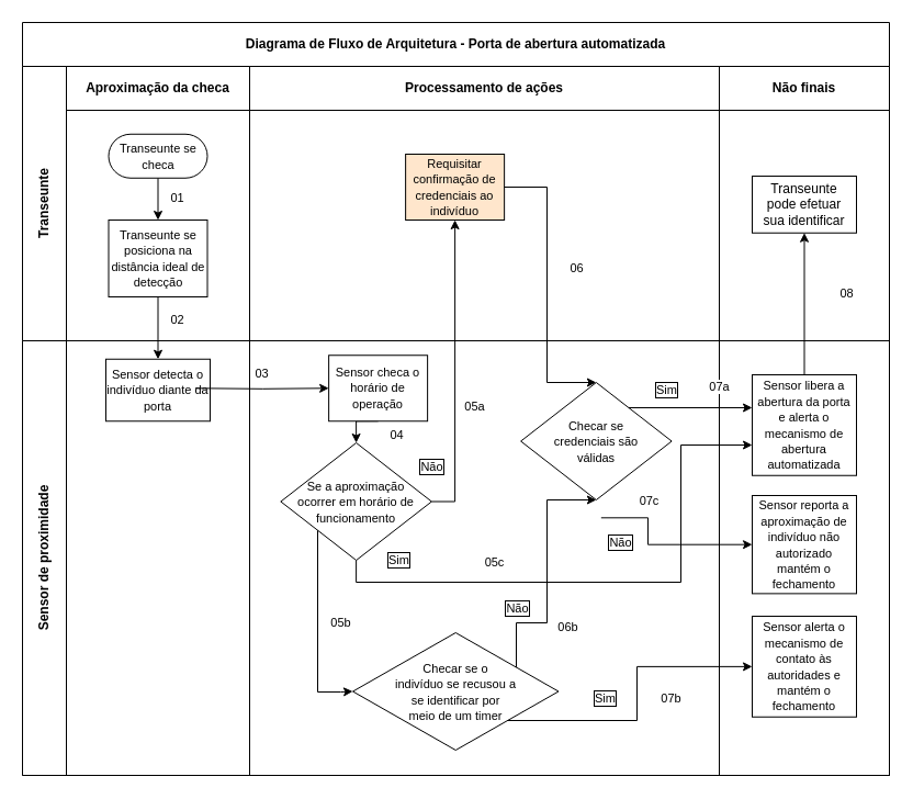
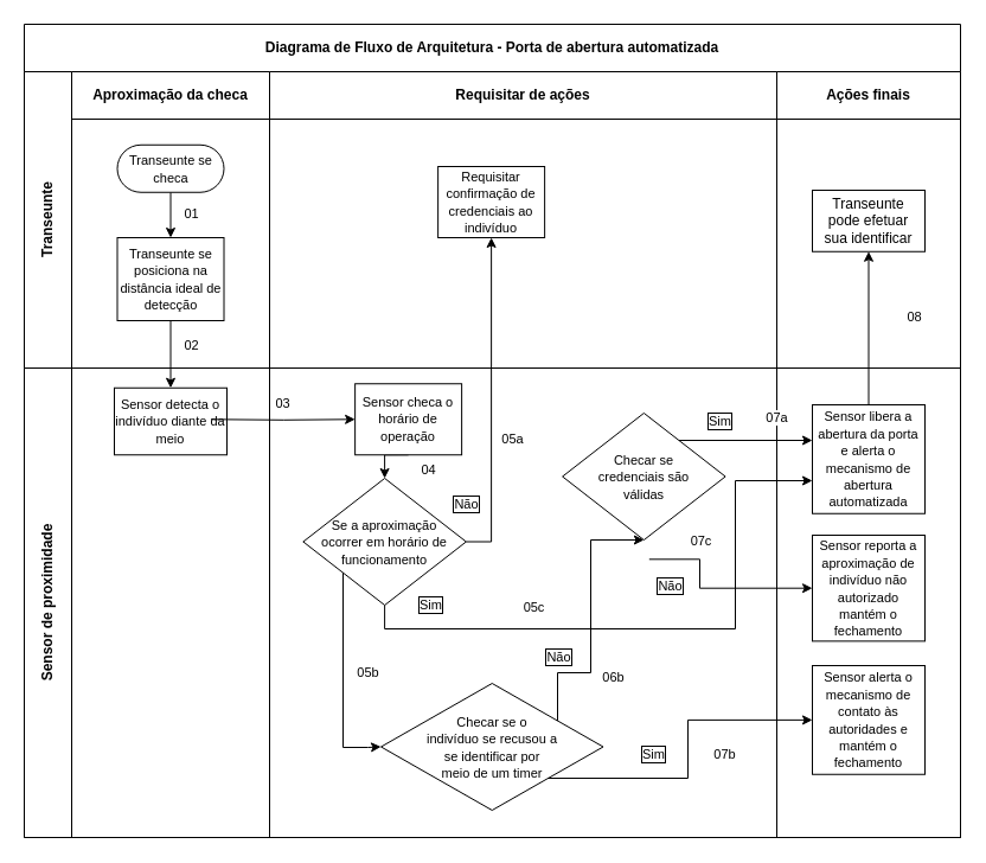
  <mxCell id="0" />
  <mxCell id="1" parent="0" />
  <mxCell id="2" value="Diagrama de Fluxo de Arquitetura - Porta de abertura automatizada" style="shape=table;childLayout=tableLayout;rowLines=0;columnLines=0;startSize=40;html=1;whiteSpace=wrap;collapsible=0;recursiveResize=0;expand=0;fontStyle=1" parent="1" vertex="1"><mxGeometry x="20" y="20" width="790" height="686" as="geometry" /></mxCell>
  <mxCell id="3" value="&lt;div&gt;Transeunte&lt;/div&gt;" style="swimlane;horizontal=0;points=[[0,0.5],[1,0.5]];portConstraint=eastwest;startSize=40;html=1;whiteSpace=wrap;collapsible=0;recursiveResize=0;expand=0;" parent="2" vertex="1"><mxGeometry y="40" width="790" height="250" as="geometry" /></mxCell>
  <mxCell id="4" value="Aproximação da checa" style="swimlane;connectable=0;startSize=40;html=1;whiteSpace=wrap;collapsible=0;recursiveResize=0;expand=0;" parent="3" vertex="1"><mxGeometry x="40" width="167" height="250" as="geometry" /></mxCell>
  <mxCell id="5" style="edgeStyle=orthogonalEdgeStyle;rounded=0;orthogonalLoop=1;jettySize=auto;html=1;exitX=0.5;exitY=1;exitDx=0;exitDy=0;entryX=0.5;entryY=0;entryDx=0;entryDy=0;" edge="1" parent="4" source="7" target="8"><mxGeometry relative="1" as="geometry" /></mxCell>
  <mxCell id="6" value="01" style="edgeLabel;html=1;align=center;verticalAlign=middle;resizable=0;points=[];" vertex="1" connectable="0" parent="5"><mxGeometry x="-0.229" y="1" relative="1" as="geometry"><mxPoint x="15.5" y="3.03" as="offset" /></mxGeometry></mxCell>
  <mxCell id="7" value="&lt;font style=&quot;font-size: 11px&quot;&gt;Transeunte se checa&lt;/font&gt;" style="rounded=1;whiteSpace=wrap;html=1;arcSize=50;" vertex="1" parent="4"><mxGeometry x="38.5" y="61.75" width="90" height="40" as="geometry" /></mxCell>
  <mxCell id="8" value="&lt;font style=&quot;font-size: 11px&quot;&gt;Transeunte se posiciona na distância ideal de detecção&lt;/font&gt;" style="rounded=0;whiteSpace=wrap;html=1;" vertex="1" parent="4"><mxGeometry x="38.5" y="140" width="90" height="70" as="geometry" /></mxCell>
- <mxCell id="9" value="Processamento de ações" style="swimlane;connectable=0;startSize=40;html=1;whiteSpace=wrap;collapsible=0;recursiveResize=0;expand=0;" parent="3" vertex="1"><mxGeometry x="207" width="428" height="250" as="geometry" /></mxCell>
- <mxCell id="10" value="&lt;font style=&quot;font-size: 11px&quot;&gt;Requisitar confirmação de credenciais ao indivíduo&lt;/font&gt;" style="rounded=0;whiteSpace=wrap;html=1;fillColor=#ffe6cc;" vertex="1" parent="9"><mxGeometry x="142.12" y="80" width="90" height="60" as="geometry" /></mxCell>
- <mxCell id="11" value="Não finais" style="swimlane;connectable=0;startSize=40;html=1;whiteSpace=wrap;collapsible=0;recursiveResize=0;expand=0;" parent="3" vertex="1"><mxGeometry x="635" width="155" height="250" as="geometry" /></mxCell>
+ <mxCell id="9" value="Requisitar de ações" style="swimlane;connectable=0;startSize=40;html=1;whiteSpace=wrap;collapsible=0;recursiveResize=0;expand=0;" parent="3" vertex="1"><mxGeometry x="207" width="428" height="250" as="geometry" /></mxCell>
+ <mxCell id="10" value="&lt;font style=&quot;font-size: 11px&quot;&gt;Requisitar confirmação de credenciais ao indivíduo&lt;/font&gt;" style="rounded=0;whiteSpace=wrap;html=1;" vertex="1" parent="9"><mxGeometry x="142.12" y="80" width="90" height="60" as="geometry" /></mxCell>
+ <mxCell id="11" value="Ações finais" style="swimlane;connectable=0;startSize=40;html=1;whiteSpace=wrap;collapsible=0;recursiveResize=0;expand=0;" parent="3" vertex="1"><mxGeometry x="635" width="155" height="250" as="geometry" /></mxCell>
  <mxCell id="12" value="&lt;div&gt;Transeunte&lt;/div&gt;&lt;div&gt; pode efetuar&lt;/div&gt;&lt;div&gt; sua identificar&lt;/div&gt;" style="rounded=0;whiteSpace=wrap;html=1;" vertex="1" parent="11"><mxGeometry x="30" y="100" width="95" height="51.75" as="geometry" /></mxCell>
  <mxCell id="13" value="&lt;div&gt;Sensor de proximidade&lt;/div&gt;" style="swimlane;horizontal=0;points=[[0,0.5],[1,0.5]];portConstraint=eastwest;startSize=40;html=1;whiteSpace=wrap;collapsible=0;recursiveResize=0;expand=0;" parent="2" vertex="1"><mxGeometry y="290" width="790" height="396" as="geometry" /></mxCell>
  <mxCell id="14" value="" style="swimlane;connectable=0;startSize=0;html=1;whiteSpace=wrap;collapsible=0;recursiveResize=0;expand=0;" parent="13" vertex="1"><mxGeometry x="40" width="167" height="396" as="geometry" /></mxCell>
- <mxCell id="15" value="&lt;font style=&quot;font-size: 11px&quot;&gt;Sensor detecta o indivíduo diante da porta&lt;/font&gt;" style="rounded=0;whiteSpace=wrap;html=1;" vertex="1" parent="14"><mxGeometry x="36" y="16.75" width="95" height="56.5" as="geometry" /></mxCell>
+ <mxCell id="15" value="&lt;font style=&quot;font-size: 11px&quot;&gt;Sensor detecta o indivíduo diante da meio&lt;/font&gt;" style="rounded=0;whiteSpace=wrap;html=1;" vertex="1" parent="14"><mxGeometry x="36" y="16.75" width="95" height="56.5" as="geometry" /></mxCell>
  <mxCell id="16" value="" style="swimlane;connectable=0;startSize=0;html=1;whiteSpace=wrap;collapsible=0;recursiveResize=0;expand=0;" parent="13" vertex="1"><mxGeometry x="207" width="428" height="396" as="geometry" /></mxCell>
  <mxCell id="17" style="edgeStyle=orthogonalEdgeStyle;rounded=0;orthogonalLoop=1;jettySize=auto;html=1;exitX=0.5;exitY=1;exitDx=0;exitDy=0;entryX=0.5;entryY=0;entryDx=0;entryDy=0;" edge="1" parent="16" source="21" target="29"><mxGeometry relative="1" as="geometry" /></mxCell>
  <mxCell id="18" value="04" style="edgeLabel;html=1;align=center;verticalAlign=middle;resizable=0;points=[];" vertex="1" connectable="0" parent="17"><mxGeometry x="-0.567" relative="1" as="geometry"><mxPoint x="25" y="12.56" as="offset" /></mxGeometry></mxCell>
  <mxCell id="19" style="edgeStyle=orthogonalEdgeStyle;rounded=0;orthogonalLoop=1;jettySize=auto;html=1;exitX=0;exitY=0.5;exitDx=0;exitDy=0;entryX=0;entryY=0.5;entryDx=0;entryDy=0;" edge="1" parent="16" source="29" target="33"><mxGeometry relative="1" as="geometry"><Array as="points"><mxPoint x="62" y="146" /><mxPoint x="62" y="320" /><mxPoint x="83" y="320" /></Array></mxGeometry></mxCell>
  <mxCell id="20" value="05b" style="edgeLabel;html=1;align=center;verticalAlign=middle;resizable=0;points=[];" vertex="1" connectable="0" parent="19"><mxGeometry x="0.202" relative="1" as="geometry"><mxPoint x="20" as="offset" /></mxGeometry></mxCell>
  <mxCell id="21" value="&lt;font style=&quot;font-size: 11px&quot;&gt;Sensor checa o horário de operação&lt;/font&gt;" style="rounded=0;whiteSpace=wrap;html=1;" parent="16" vertex="1"><mxGeometry x="72.12" y="13.25" width="90" height="60" as="geometry" /></mxCell>
  <mxCell id="22" style="edgeStyle=orthogonalEdgeStyle;rounded=0;orthogonalLoop=1;jettySize=auto;html=1;entryX=0.5;entryY=1;entryDx=0;entryDy=0;" edge="1" parent="16" source="33" target="28"><mxGeometry relative="1" as="geometry"><Array as="points"><mxPoint x="243" y="257" /><mxPoint x="271" y="257" /></Array></mxGeometry></mxCell>
  <mxCell id="23" value="Não" style="edgeLabel;html=1;align=center;verticalAlign=middle;resizable=0;points=[];labelBorderColor=#000000;" vertex="1" connectable="0" parent="22"><mxGeometry x="-0.368" relative="1" as="geometry"><mxPoint x="-27.89" y="-10.64" as="offset" /></mxGeometry></mxCell>
  <mxCell id="24" value="06b" style="edgeLabel;html=1;align=center;verticalAlign=middle;resizable=0;points=[];" vertex="1" connectable="0" parent="22"><mxGeometry x="-0.163" relative="1" as="geometry"><mxPoint x="18.07" y="28.97" as="offset" /></mxGeometry></mxCell>
  <mxCell id="25" style="edgeStyle=orthogonalEdgeStyle;rounded=0;orthogonalLoop=1;jettySize=auto;html=1;entryX=0;entryY=0.5;entryDx=0;entryDy=0;" edge="1" parent="16" target="36"><mxGeometry relative="1" as="geometry"><mxPoint x="320.319" y="161.32" as="sourcePoint" /><mxPoint x="399.62" y="161.295" as="targetPoint" /><Array as="points"><mxPoint x="363" y="161" /><mxPoint x="363" y="186" /></Array></mxGeometry></mxCell>
  <mxCell id="26" value="Não" style="edgeLabel;html=1;align=center;verticalAlign=middle;resizable=0;points=[];labelBorderColor=#000000;" vertex="1" connectable="0" parent="25"><mxGeometry x="-0.415" y="-1" relative="1" as="geometry"><mxPoint x="-24.65" y="17.68" as="offset" /></mxGeometry></mxCell>
  <mxCell id="27" value="07c" style="edgeLabel;html=1;align=center;verticalAlign=middle;resizable=0;points=[];" vertex="1" connectable="0" parent="25"><mxGeometry x="-0.334" y="-1" relative="1" as="geometry"><mxPoint x="1" y="-26.82" as="offset" /></mxGeometry></mxCell>
  <mxCell id="28" value="&lt;div&gt;&lt;font style=&quot;font-size: 11px&quot;&gt;Checar se &lt;br&gt;&lt;/font&gt;&lt;/div&gt;&lt;div&gt;&lt;font style=&quot;font-size: 11px&quot;&gt;credenciais são &lt;br&gt;&lt;/font&gt;&lt;/div&gt;&lt;div&gt;&lt;font style=&quot;font-size: 11px&quot;&gt;válidas&lt;/font&gt;&lt;/div&gt;" style="rhombus;whiteSpace=wrap;html=1;" vertex="1" parent="16"><mxGeometry x="247.12" y="38" width="137.5" height="107" as="geometry" /></mxCell>
  <mxCell id="29" value="&lt;div&gt;&lt;font style=&quot;font-size: 11px&quot;&gt;Se a aproximação &lt;br&gt;&lt;/font&gt;&lt;/div&gt;&lt;div&gt;&lt;font style=&quot;font-size: 11px&quot;&gt;ocorrer em horário de funcionamento&lt;/font&gt;&lt;/div&gt;" style="rhombus;whiteSpace=wrap;html=1;" vertex="1" parent="16"><mxGeometry x="28.37" y="93" width="137.5" height="107" as="geometry" /></mxCell>
  <mxCell id="30" style="edgeStyle=orthogonalEdgeStyle;rounded=0;orthogonalLoop=1;jettySize=auto;html=1;exitX=0.5;exitY=1;exitDx=0;exitDy=0;" edge="1" parent="16" source="29" target="35"><mxGeometry relative="1" as="geometry"><Array as="points"><mxPoint x="97" y="220" /><mxPoint x="393" y="220" /><mxPoint x="393" y="95" /></Array></mxGeometry></mxCell>
  <mxCell id="31" value="Sim" style="edgeLabel;html=1;align=center;verticalAlign=middle;resizable=0;points=[];labelBorderColor=#000000;" vertex="1" connectable="0" parent="30"><mxGeometry x="-0.952" relative="1" as="geometry"><mxPoint x="38" y="-12.67" as="offset" /></mxGeometry></mxCell>
  <mxCell id="32" value="05c" style="edgeLabel;html=1;align=center;verticalAlign=middle;resizable=0;points=[];" vertex="1" connectable="0" parent="30"><mxGeometry x="-0.342" relative="1" as="geometry"><mxPoint x="-20.5" y="-19" as="offset" /></mxGeometry></mxCell>
  <mxCell id="33" value="&lt;div&gt;&lt;font style=&quot;font-size: 11px&quot;&gt;Checar se o &lt;br&gt;&lt;/font&gt;&lt;/div&gt;&lt;div&gt;&lt;font style=&quot;font-size: 11px&quot;&gt;indivíduo se recusou a &lt;br&gt;&lt;/font&gt;&lt;/div&gt;&lt;div&gt;&lt;font style=&quot;font-size: 11px&quot;&gt;se identificar por &lt;br&gt;&lt;/font&gt;&lt;/div&gt;&lt;div&gt;&lt;font style=&quot;font-size: 11px&quot;&gt;meio de um timer&lt;/font&gt;&lt;/div&gt;" style="rhombus;whiteSpace=wrap;html=1;" vertex="1" parent="16"><mxGeometry x="94" y="266" width="187.5" height="107" as="geometry" /></mxCell>
  <mxCell id="34" value="" style="swimlane;connectable=0;startSize=0;html=1;whiteSpace=wrap;collapsible=0;recursiveResize=0;expand=0;" parent="13" vertex="1"><mxGeometry x="635" width="155" height="396" as="geometry" /></mxCell>
  <mxCell id="35" value="&lt;font style=&quot;font-size: 11px&quot;&gt;Sensor libera a abertura da porta e alerta o mecanismo de abertura automatizada&lt;/font&gt;" style="rounded=0;whiteSpace=wrap;html=1;" vertex="1" parent="34"><mxGeometry x="30" y="31" width="95" height="91.75" as="geometry" /></mxCell>
  <mxCell id="36" value="&lt;font style=&quot;font-size: 11px&quot;&gt;Sensor reporta a aproximação de indivíduo não autorizado mantém o fechamento&lt;br&gt;&lt;/font&gt;" style="rounded=0;whiteSpace=wrap;html=1;" vertex="1" parent="34"><mxGeometry x="30" y="141" width="95" height="89.37" as="geometry" /></mxCell>
  <mxCell id="37" value="&lt;font style=&quot;font-size: 11px&quot;&gt;Sensor alerta o mecanismo de contato às autoridades e mantém o fechamento&lt;/font&gt;" style="rounded=0;whiteSpace=wrap;html=1;" vertex="1" parent="34"><mxGeometry x="30" y="251" width="95" height="91.75" as="geometry" /></mxCell>
  <mxCell id="38" style="edgeStyle=orthogonalEdgeStyle;rounded=0;orthogonalLoop=1;jettySize=auto;html=1;entryX=0;entryY=0.5;entryDx=0;entryDy=0;" edge="1" parent="13" target="21"><mxGeometry relative="1" as="geometry"><mxPoint x="157.5" y="43.276" as="sourcePoint" /></mxGeometry></mxCell>
  <mxCell id="39" value="&lt;div&gt;03&lt;/div&gt;" style="edgeLabel;html=1;align=center;verticalAlign=middle;resizable=0;points=[];" vertex="1" connectable="0" parent="38"><mxGeometry x="0.289" y="1" relative="1" as="geometry"><mxPoint x="-18.53" y="-12.29" as="offset" /></mxGeometry></mxCell>
  <mxCell id="40" style="edgeStyle=orthogonalEdgeStyle;rounded=0;orthogonalLoop=1;jettySize=auto;html=1;" edge="1" parent="13" source="28"><mxGeometry relative="1" as="geometry"><mxPoint x="665" y="61" as="targetPoint" /><Array as="points"><mxPoint x="570" y="110" /><mxPoint x="570" y="61" /></Array></mxGeometry></mxCell>
  <mxCell id="41" value="Sim" style="edgeLabel;html=1;align=center;verticalAlign=middle;resizable=0;points=[];labelBorderColor=#000000;" vertex="1" connectable="0" parent="40"><mxGeometry x="-0.797" y="1" relative="1" as="geometry"><mxPoint x="23" y="-16" as="offset" /></mxGeometry></mxCell>
  <mxCell id="42" value="07a" style="edgeLabel;html=1;align=center;verticalAlign=middle;resizable=0;points=[];" vertex="1" connectable="0" parent="40"><mxGeometry x="0.315" y="1" relative="1" as="geometry"><mxPoint x="8.33" y="-19" as="offset" /></mxGeometry></mxCell>
  <mxCell id="43" style="edgeStyle=orthogonalEdgeStyle;rounded=0;orthogonalLoop=1;jettySize=auto;html=1;entryX=0;entryY=0.5;entryDx=0;entryDy=0;" edge="1" parent="13" source="33" target="37"><mxGeometry relative="1" as="geometry"><Array as="points"><mxPoint x="560" y="346" /><mxPoint x="560" y="297" /></Array></mxGeometry></mxCell>
  <mxCell id="44" value="Sim" style="edgeLabel;html=1;align=center;verticalAlign=middle;resizable=0;points=[];labelBorderColor=#000000;" vertex="1" connectable="0" parent="43"><mxGeometry x="-0.11" y="-1" relative="1" as="geometry"><mxPoint x="-31" y="-17.1" as="offset" /></mxGeometry></mxCell>
  <mxCell id="45" value="07b" style="edgeLabel;html=1;align=center;verticalAlign=middle;resizable=0;points=[];" vertex="1" connectable="0" parent="43"><mxGeometry x="-0.079" relative="1" as="geometry"><mxPoint x="30" y="-12.94" as="offset" /></mxGeometry></mxCell>
  <mxCell id="46" style="edgeStyle=orthogonalEdgeStyle;rounded=0;orthogonalLoop=1;jettySize=auto;html=1;entryX=0.5;entryY=1;entryDx=0;entryDy=0;exitX=1;exitY=0.5;exitDx=0;exitDy=0;" edge="1" parent="2" source="29" target="10"><mxGeometry relative="1" as="geometry" /></mxCell>
  <mxCell id="47" value="Não" style="edgeLabel;html=1;align=center;verticalAlign=middle;resizable=0;points=[];labelBorderColor=#000000;" vertex="1" connectable="0" parent="46"><mxGeometry x="-0.758" relative="1" as="geometry"><mxPoint x="-21.25" y="-18.86" as="offset" /></mxGeometry></mxCell>
  <mxCell id="48" value="05a" style="edgeLabel;html=1;align=center;verticalAlign=middle;resizable=0;points=[];" vertex="1" connectable="0" parent="46"><mxGeometry x="-0.909" relative="1" as="geometry"><mxPoint x="25.85" y="-86.51" as="offset" /></mxGeometry></mxCell>
- <mxCell id="49" style="edgeStyle=orthogonalEdgeStyle;rounded=0;orthogonalLoop=1;jettySize=auto;html=1;entryX=0.5;entryY=0;entryDx=0;entryDy=0;" edge="1" parent="2" source="10" target="28"><mxGeometry relative="1" as="geometry"><Array as="points"><mxPoint x="478" y="150" /></Array></mxGeometry></mxCell>
- <mxCell id="50" value="06" style="edgeLabel;html=1;align=center;verticalAlign=middle;resizable=0;points=[];" vertex="1" connectable="0" parent="49"><mxGeometry x="-0.244" y="1" relative="1" as="geometry"><mxPoint x="25.75" y="13.69" as="offset" /></mxGeometry></mxCell>
  <mxCell id="51" style="edgeStyle=orthogonalEdgeStyle;rounded=0;orthogonalLoop=1;jettySize=auto;html=1;entryX=0.5;entryY=1;entryDx=0;entryDy=0;" edge="1" parent="2" source="35" target="12"><mxGeometry relative="1" as="geometry" /></mxCell>
  <mxCell id="52" value="08" style="edgeLabel;html=1;align=center;verticalAlign=middle;resizable=0;points=[];" vertex="1" connectable="0" parent="51"><mxGeometry x="-0.248" relative="1" as="geometry"><mxPoint x="37.5" y="-25.71" as="offset" /></mxGeometry></mxCell>
  <mxCell id="53" style="edgeStyle=orthogonalEdgeStyle;rounded=0;orthogonalLoop=1;jettySize=auto;html=1;exitX=0.5;exitY=1;exitDx=0;exitDy=0;entryX=0.5;entryY=0;entryDx=0;entryDy=0;" edge="1" parent="2" source="8" target="15"><mxGeometry relative="1" as="geometry" /></mxCell>
  <mxCell id="54" value="02" style="edgeLabel;html=1;align=center;verticalAlign=middle;resizable=0;points=[];" vertex="1" connectable="0" parent="53"><mxGeometry x="-0.288" y="1" relative="1" as="geometry"><mxPoint x="15.5" as="offset" /></mxGeometry></mxCell>
